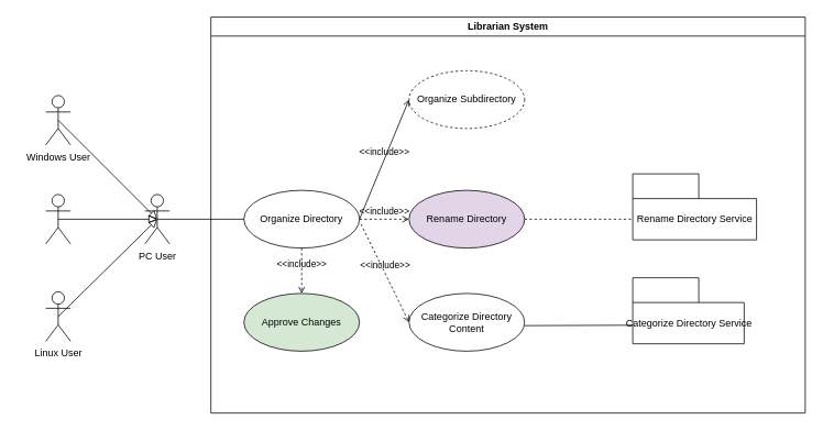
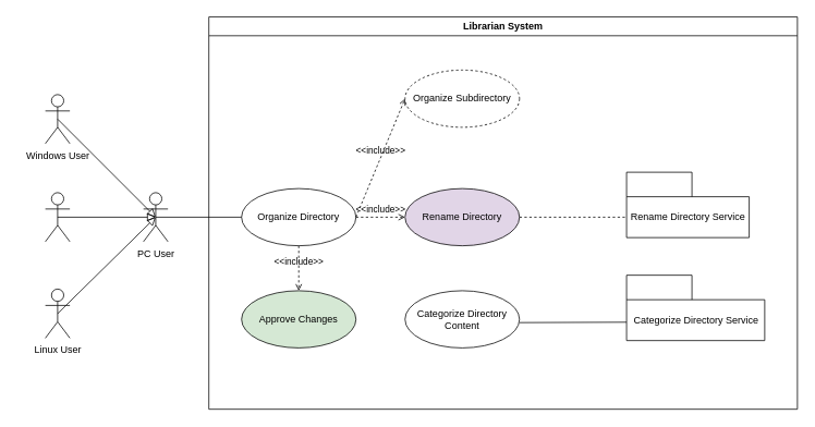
  <mxCell id="0" />
  <mxCell id="1" parent="0" />
  <mxCell id="2" value="" style="shape=umlActor;verticalLabelPosition=bottom;verticalAlign=top;html=1;outlineConnect=0;" parent="1" vertex="1"><mxGeometry x="175" y="235" width="30" height="60" as="geometry" /></mxCell>
  <mxCell id="3" value="" style="shape=umlActor;verticalLabelPosition=bottom;verticalAlign=top;html=1;outlineConnect=0;" parent="1" vertex="1"><mxGeometry x="55" y="235" width="30" height="60" as="geometry" /></mxCell>
  <mxCell id="4" value="" style="shape=umlActor;verticalLabelPosition=bottom;verticalAlign=top;html=1;outlineConnect=0;" parent="1" vertex="1"><mxGeometry x="55" y="353" width="30" height="60" as="geometry" /></mxCell>
  <mxCell id="5" value="" style="shape=umlActor;verticalLabelPosition=bottom;verticalAlign=top;html=1;outlineConnect=0;" parent="1" vertex="1"><mxGeometry x="55" y="115" width="30" height="60" as="geometry" /></mxCell>
  <mxCell id="6" value="" style="endArrow=block;html=1;rounded=0;align=center;verticalAlign=bottom;endFill=0;labelBackgroundColor=none;endSize=8;exitX=0.5;exitY=0.5;exitDx=0;exitDy=0;exitPerimeter=0;" parent="1" source="5" edge="1"><mxGeometry relative="1" as="geometry"><mxPoint x="345" y="345" as="sourcePoint" /><mxPoint x="190" y="265" as="targetPoint" /></mxGeometry></mxCell>
  <mxCell id="7" value="" style="resizable=0;html=1;align=center;verticalAlign=top;labelBackgroundColor=none;" parent="6" connectable="0" vertex="1"><mxGeometry relative="1" as="geometry" /></mxCell>
  <mxCell id="8" value="" style="endArrow=block;html=1;rounded=0;align=center;verticalAlign=bottom;endFill=0;labelBackgroundColor=none;endSize=8;exitX=0.5;exitY=0.5;exitDx=0;exitDy=0;exitPerimeter=0;entryX=0.5;entryY=0.5;entryDx=0;entryDy=0;entryPerimeter=0;" parent="1" source="4" target="2" edge="1"><mxGeometry relative="1" as="geometry"><mxPoint x="315" y="335" as="sourcePoint" /><mxPoint x="255" y="265" as="targetPoint" /></mxGeometry></mxCell>
  <mxCell id="9" value="" style="resizable=0;html=1;align=center;verticalAlign=top;labelBackgroundColor=none;" parent="8" connectable="0" vertex="1"><mxGeometry relative="1" as="geometry" /></mxCell>
  <mxCell id="10" value="" style="endArrow=block;html=1;rounded=0;align=center;verticalAlign=bottom;endFill=0;labelBackgroundColor=none;endSize=8;exitX=0.5;exitY=0.5;exitDx=0;exitDy=0;exitPerimeter=0;" parent="1" source="3" edge="1"><mxGeometry relative="1" as="geometry"><mxPoint x="80" y="195" as="sourcePoint" /><mxPoint x="190" y="265" as="targetPoint" /></mxGeometry></mxCell>
  <mxCell id="11" value="" style="resizable=0;html=1;align=center;verticalAlign=top;labelBackgroundColor=none;" parent="10" connectable="0" vertex="1"><mxGeometry relative="1" as="geometry" /></mxCell>
  <mxCell id="12" value="Windows User" style="text;html=1;align=center;verticalAlign=middle;resizable=0;points=[];autosize=1;strokeColor=none;fillColor=none;" parent="1" vertex="1"><mxGeometry x="20" y="175" width="100" height="30" as="geometry" /></mxCell>
  <mxCell id="13" value="Linux User" style="text;html=1;align=center;verticalAlign=middle;resizable=0;points=[];autosize=1;strokeColor=none;fillColor=none;" parent="1" vertex="1"><mxGeometry x="30" y="413" width="80" height="30" as="geometry" /></mxCell>
  <mxCell id="14" value="PC User" style="text;html=1;align=center;verticalAlign=middle;resizable=0;points=[];autosize=1;strokeColor=none;fillColor=none;" parent="1" vertex="1"><mxGeometry x="155" y="295" width="70" height="30" as="geometry" /></mxCell>
  <mxCell id="15" value="Librarian System" style="swimlane;whiteSpace=wrap;html=1;" parent="1" vertex="1"><mxGeometry x="255" y="20" width="720" height="480" as="geometry" /></mxCell>
  <mxCell id="16" value="Organize Directory" style="ellipse;whiteSpace=wrap;html=1;" parent="15" vertex="1"><mxGeometry x="40" y="210" width="140" height="70" as="geometry" /></mxCell>
  <mxCell id="17" value="Organize Subdirectory" style="ellipse;whiteSpace=wrap;html=1;dashed=1;" parent="15" vertex="1"><mxGeometry x="240" y="65" width="140" height="70" as="geometry" /></mxCell>
  <mxCell id="18" value="Rename Directory" style="ellipse;whiteSpace=wrap;html=1;fillColor=#e1d5e7;" parent="15" vertex="1"><mxGeometry x="240" y="210" width="140" height="70" as="geometry" /></mxCell>
  <mxCell id="19" value="Categorize Directory Content" style="ellipse;whiteSpace=wrap;html=1;" parent="15" vertex="1"><mxGeometry x="240" y="335" width="140" height="70" as="geometry" /></mxCell>
  <mxCell id="20" value="Approve Changes" style="ellipse;whiteSpace=wrap;html=1;fillColor=#d5e8d4;" parent="15" vertex="1"><mxGeometry x="40" y="335" width="140" height="70" as="geometry" /></mxCell>
- <mxCell id="21" value="&amp;lt;&amp;lt;include&amp;gt;&amp;gt;" style="html=1;verticalAlign=bottom;labelBackgroundColor=none;endArrow=open;endFill=0;dashed=0;rounded=0;exitX=1;exitY=0.5;exitDx=0;exitDy=0;entryX=0;entryY=0.5;entryDx=0;entryDy=0;" parent="15" source="16" target="17" edge="1"><mxGeometry width="160" relative="1" as="geometry"><mxPoint x="370" y="285" as="sourcePoint" /><mxPoint x="530" y="285" as="targetPoint" /></mxGeometry></mxCell>
+ <mxCell id="21" value="&amp;lt;&amp;lt;include&amp;gt;&amp;gt;" style="html=1;verticalAlign=bottom;labelBackgroundColor=none;endArrow=open;endFill=0;dashed=1;rounded=0;exitX=1;exitY=0.5;exitDx=0;exitDy=0;entryX=0;entryY=0.5;entryDx=0;entryDy=0;" parent="15" source="16" target="17" edge="1"><mxGeometry width="160" relative="1" as="geometry"><mxPoint x="370" y="285" as="sourcePoint" /><mxPoint x="530" y="285" as="targetPoint" /></mxGeometry></mxCell>
  <mxCell id="22" value="&amp;lt;&amp;lt;include&amp;gt;&amp;gt;" style="html=1;verticalAlign=bottom;labelBackgroundColor=none;endArrow=open;endFill=0;dashed=1;rounded=0;exitX=1;exitY=0.5;exitDx=0;exitDy=0;entryX=0;entryY=0.5;entryDx=0;entryDy=0;" parent="15" source="16" target="18" edge="1"><mxGeometry width="160" relative="1" as="geometry"><mxPoint x="190.0" y="255.0" as="sourcePoint" /><mxPoint x="250.0" y="110.0" as="targetPoint" /></mxGeometry></mxCell>
- <mxCell id="23" value="&amp;lt;&amp;lt;include&amp;gt;&amp;gt;" style="html=1;verticalAlign=bottom;labelBackgroundColor=none;endArrow=open;endFill=0;dashed=1;rounded=0;exitX=1.013;exitY=0.585;exitDx=0;exitDy=0;entryX=0;entryY=0.5;entryDx=0;entryDy=0;exitPerimeter=0;" parent="15" source="16" target="19" edge="1"><mxGeometry width="160" relative="1" as="geometry"><mxPoint x="190.0" y="255.0" as="sourcePoint" /><mxPoint x="250.0" y="255.0" as="targetPoint" /></mxGeometry></mxCell>
  <mxCell id="24" value="&amp;lt;&amp;lt;include&amp;gt;&amp;gt;" style="html=1;verticalAlign=bottom;labelBackgroundColor=none;endArrow=open;endFill=0;dashed=1;rounded=0;exitX=0.5;exitY=1;exitDx=0;exitDy=0;entryX=0.5;entryY=0;entryDx=0;entryDy=0;" parent="15" source="16" target="20" edge="1"><mxGeometry width="160" relative="1" as="geometry"><mxPoint x="191.82" y="260.95" as="sourcePoint" /><mxPoint x="250.0" y="380" as="targetPoint" /></mxGeometry></mxCell>
  <mxCell id="25" value="" style="endArrow=none;html=1;rounded=0;exitX=0.5;exitY=0.5;exitDx=0;exitDy=0;exitPerimeter=0;entryX=0;entryY=0.5;entryDx=0;entryDy=0;" parent="1" source="2" target="16" edge="1"><mxGeometry width="50" height="50" relative="1" as="geometry"><mxPoint x="335" y="265" as="sourcePoint" /><mxPoint x="385" y="215" as="targetPoint" /></mxGeometry></mxCell>
  <mxCell id="26" value="" style="endArrow=none;html=1;rounded=0;exitX=1;exitY=0.5;exitDx=0;exitDy=0;entryX=0;entryY=0;entryDx=0;entryDy=55;entryPerimeter=0;dashed=1;" parent="1" source="18" target="28" edge="1"><mxGeometry width="50" height="50" relative="1" as="geometry"><mxPoint x="200" y="275" as="sourcePoint" /><mxPoint x="830" y="265" as="targetPoint" /></mxGeometry></mxCell>
  <mxCell id="27" value="" style="endArrow=none;html=1;rounded=0;exitX=1;exitY=0.5;exitDx=0;exitDy=0;entryX=0.002;entryY=0.719;entryDx=0;entryDy=0;entryPerimeter=0;" parent="1" target="29" edge="1"><mxGeometry width="50" height="50" relative="1" as="geometry"><mxPoint x="635" y="394" as="sourcePoint" /><mxPoint x="835.6" y="392.84" as="targetPoint" /></mxGeometry></mxCell>
  <mxCell id="28" value="&lt;span style=&quot;font-weight: 400;&quot;&gt;Rename Directory Service&lt;/span&gt;" style="shape=folder;fontStyle=1;tabWidth=80;tabHeight=30;tabPosition=left;html=1;boundedLbl=1;" parent="1" vertex="1"><mxGeometry x="766" y="210" width="150" height="80" as="geometry" /></mxCell>
- <mxCell id="29" value="&lt;span style=&quot;font-weight: 400;&quot;&gt;Categorize Directory Service&lt;/span&gt;" style="shape=folder;fontStyle=1;tabWidth=80;tabHeight=30;tabPosition=left;html=1;boundedLbl=1;" parent="1" vertex="1"><mxGeometry x="766" y="336" width="135" height="80" as="geometry" /></mxCell>
+ <mxCell id="29" value="&lt;span style=&quot;font-weight: 400;&quot;&gt;Categorize Directory Service&lt;/span&gt;" style="shape=folder;fontStyle=1;tabWidth=80;tabHeight=30;tabPosition=left;html=1;boundedLbl=1;" parent="1" vertex="1"><mxGeometry x="766" y="336" width="169" height="80" as="geometry" /></mxCell>
